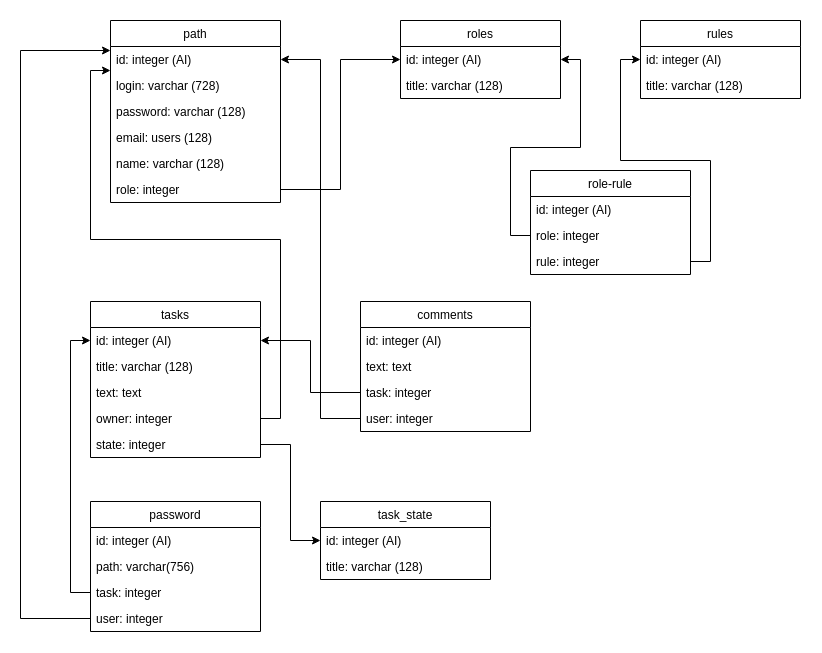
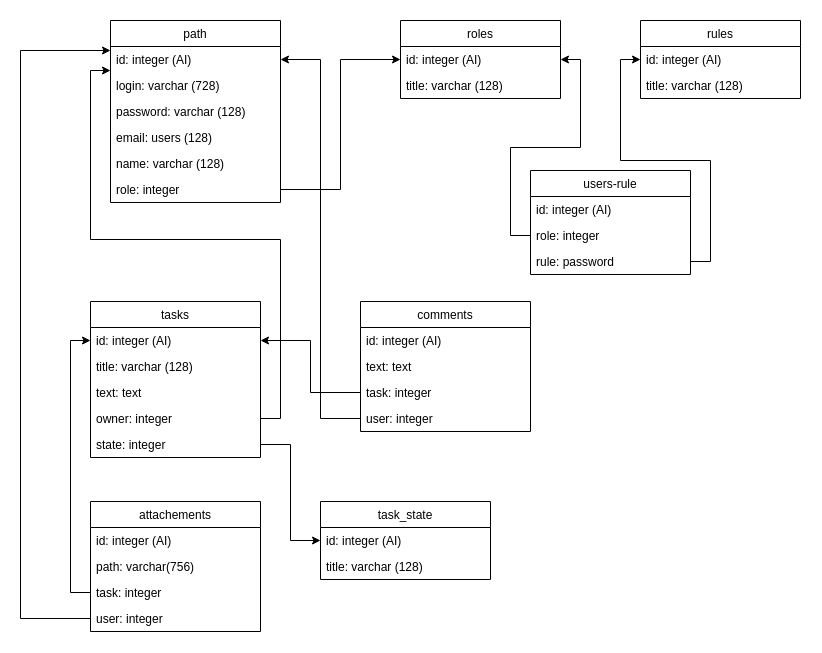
  <mxCell id="0" style=";html=1;" />
  <mxCell id="1" style=";html=1;" parent="0" />
  <mxCell id="2" value="path" style="swimlane;fontStyle=0;childLayout=stackLayout;horizontal=1;startSize=26;fillColor=none;horizontalStack=0;resizeParent=1;resizeParentMax=0;resizeLast=0;collapsible=1;marginBottom=0;" vertex="1" parent="1"><mxGeometry x="110" y="20" width="170" height="182" as="geometry"><mxRectangle x="150" y="160" width="60" height="26" as="alternateBounds" /></mxGeometry></mxCell>
  <mxCell id="3" value="id: integer (AI)" style="text;strokeColor=none;fillColor=none;align=left;verticalAlign=top;spacingLeft=4;spacingRight=4;overflow=hidden;rotatable=0;points=[[0,0.5],[1,0.5]];portConstraint=eastwest;" vertex="1" parent="2"><mxGeometry y="26" width="170" height="26" as="geometry" /></mxCell>
  <mxCell id="4" value="login: varchar (728)" style="text;strokeColor=none;fillColor=none;align=left;verticalAlign=top;spacingLeft=4;spacingRight=4;overflow=hidden;rotatable=0;points=[[0,0.5],[1,0.5]];portConstraint=eastwest;" vertex="1" parent="2"><mxGeometry y="52" width="170" height="26" as="geometry" /></mxCell>
  <mxCell id="5" value="password: varchar (128)" style="text;strokeColor=none;fillColor=none;align=left;verticalAlign=top;spacingLeft=4;spacingRight=4;overflow=hidden;rotatable=0;points=[[0,0.5],[1,0.5]];portConstraint=eastwest;" vertex="1" parent="2"><mxGeometry y="78" width="170" height="26" as="geometry" /></mxCell>
  <mxCell id="6" value="email: users (128)" style="text;strokeColor=none;fillColor=none;align=left;verticalAlign=top;spacingLeft=4;spacingRight=4;overflow=hidden;rotatable=0;points=[[0,0.5],[1,0.5]];portConstraint=eastwest;" vertex="1" parent="2"><mxGeometry y="104" width="170" height="26" as="geometry" /></mxCell>
  <mxCell id="7" value="name: varchar (128)" style="text;strokeColor=none;fillColor=none;align=left;verticalAlign=top;spacingLeft=4;spacingRight=4;overflow=hidden;rotatable=0;points=[[0,0.5],[1,0.5]];portConstraint=eastwest;" vertex="1" parent="2"><mxGeometry y="130" width="170" height="26" as="geometry" /></mxCell>
  <mxCell id="8" value="role: integer" style="text;strokeColor=none;fillColor=none;align=left;verticalAlign=top;spacingLeft=4;spacingRight=4;overflow=hidden;rotatable=0;points=[[0,0.5],[1,0.5]];portConstraint=eastwest;" vertex="1" parent="2"><mxGeometry y="156" width="170" height="26" as="geometry" /></mxCell>
  <mxCell id="9" style="edgeStyle=orthogonalEdgeStyle;rounded=0;orthogonalLoop=1;jettySize=auto;html=1;entryX=0;entryY=0.5;entryDx=0;entryDy=0;" edge="1" parent="1" source="8" target="18"><mxGeometry relative="1" as="geometry" /></mxCell>
  <mxCell id="10" value="comments" style="swimlane;fontStyle=0;childLayout=stackLayout;horizontal=1;startSize=26;fillColor=none;horizontalStack=0;resizeParent=1;resizeParentMax=0;resizeLast=0;collapsible=1;marginBottom=0;" vertex="1" parent="1"><mxGeometry x="360" y="301" width="170" height="130" as="geometry" /></mxCell>
  <mxCell id="11" value="id: integer (AI)" style="text;strokeColor=none;fillColor=none;align=left;verticalAlign=top;spacingLeft=4;spacingRight=4;overflow=hidden;rotatable=0;points=[[0,0.5],[1,0.5]];portConstraint=eastwest;" vertex="1" parent="10"><mxGeometry y="26" width="170" height="26" as="geometry" /></mxCell>
  <mxCell id="12" value="text: text" style="text;strokeColor=none;fillColor=none;align=left;verticalAlign=top;spacingLeft=4;spacingRight=4;overflow=hidden;rotatable=0;points=[[0,0.5],[1,0.5]];portConstraint=eastwest;" vertex="1" parent="10"><mxGeometry y="52" width="170" height="26" as="geometry" /></mxCell>
  <mxCell id="13" value="task: integer" style="text;strokeColor=none;fillColor=none;align=left;verticalAlign=top;spacingLeft=4;spacingRight=4;overflow=hidden;rotatable=0;points=[[0,0.5],[1,0.5]];portConstraint=eastwest;" vertex="1" parent="10"><mxGeometry y="78" width="170" height="26" as="geometry" /></mxCell>
  <mxCell id="14" value="user: integer" style="text;strokeColor=none;fillColor=none;align=left;verticalAlign=top;spacingLeft=4;spacingRight=4;overflow=hidden;rotatable=0;points=[[0,0.5],[1,0.5]];portConstraint=eastwest;" vertex="1" parent="10"><mxGeometry y="104" width="170" height="26" as="geometry" /></mxCell>
  <mxCell id="15" style="edgeStyle=orthogonalEdgeStyle;rounded=0;orthogonalLoop=1;jettySize=auto;html=1;entryX=1;entryY=0.5;entryDx=0;entryDy=0;" edge="1" parent="1" source="13" target="24"><mxGeometry relative="1" as="geometry" /></mxCell>
  <mxCell id="16" style="edgeStyle=orthogonalEdgeStyle;rounded=0;orthogonalLoop=1;jettySize=auto;html=1;" edge="1" parent="1" source="14" target="3"><mxGeometry relative="1" as="geometry"><mxPoint x="300" y="60" as="targetPoint" /></mxGeometry></mxCell>
  <mxCell id="17" value="roles" style="swimlane;fontStyle=0;childLayout=stackLayout;horizontal=1;startSize=26;fillColor=none;horizontalStack=0;resizeParent=1;resizeParentMax=0;resizeLast=0;collapsible=1;marginBottom=0;" vertex="1" parent="1"><mxGeometry x="400" y="20" width="160" height="78" as="geometry" /></mxCell>
  <mxCell id="18" value="id: integer (AI)" style="text;strokeColor=none;fillColor=none;align=left;verticalAlign=top;spacingLeft=4;spacingRight=4;overflow=hidden;rotatable=0;points=[[0,0.5],[1,0.5]];portConstraint=eastwest;" vertex="1" parent="17"><mxGeometry y="26" width="160" height="26" as="geometry" /></mxCell>
  <mxCell id="19" value="title: varchar (128)" style="text;strokeColor=none;fillColor=none;align=left;verticalAlign=top;spacingLeft=4;spacingRight=4;overflow=hidden;rotatable=0;points=[[0,0.5],[1,0.5]];portConstraint=eastwest;" vertex="1" parent="17"><mxGeometry y="52" width="160" height="26" as="geometry" /></mxCell>
  <mxCell id="20" value="rules" style="swimlane;fontStyle=0;childLayout=stackLayout;horizontal=1;startSize=26;fillColor=none;horizontalStack=0;resizeParent=1;resizeParentMax=0;resizeLast=0;collapsible=1;marginBottom=0;" vertex="1" parent="1"><mxGeometry x="640" y="20" width="160" height="78" as="geometry" /></mxCell>
  <mxCell id="21" value="id: integer (AI)" style="text;strokeColor=none;fillColor=none;align=left;verticalAlign=top;spacingLeft=4;spacingRight=4;overflow=hidden;rotatable=0;points=[[0,0.5],[1,0.5]];portConstraint=eastwest;" vertex="1" parent="20"><mxGeometry y="26" width="160" height="26" as="geometry" /></mxCell>
  <mxCell id="22" value="title: varchar (128)" style="text;strokeColor=none;fillColor=none;align=left;verticalAlign=top;spacingLeft=4;spacingRight=4;overflow=hidden;rotatable=0;points=[[0,0.5],[1,0.5]];portConstraint=eastwest;" vertex="1" parent="20"><mxGeometry y="52" width="160" height="26" as="geometry" /></mxCell>
  <mxCell id="23" value="tasks" style="swimlane;fontStyle=0;childLayout=stackLayout;horizontal=1;startSize=26;fillColor=none;horizontalStack=0;resizeParent=1;resizeParentMax=0;resizeLast=0;collapsible=1;marginBottom=0;" vertex="1" parent="1"><mxGeometry x="90" y="301" width="170" height="156" as="geometry" /></mxCell>
  <mxCell id="24" value="id: integer (AI)" style="text;strokeColor=none;fillColor=none;align=left;verticalAlign=top;spacingLeft=4;spacingRight=4;overflow=hidden;rotatable=0;points=[[0,0.5],[1,0.5]];portConstraint=eastwest;" vertex="1" parent="23"><mxGeometry y="26" width="170" height="26" as="geometry" /></mxCell>
  <mxCell id="25" value="title: varchar (128)" style="text;strokeColor=none;fillColor=none;align=left;verticalAlign=top;spacingLeft=4;spacingRight=4;overflow=hidden;rotatable=0;points=[[0,0.5],[1,0.5]];portConstraint=eastwest;" vertex="1" parent="23"><mxGeometry y="52" width="170" height="26" as="geometry" /></mxCell>
  <mxCell id="26" value="text: text" style="text;strokeColor=none;fillColor=none;align=left;verticalAlign=top;spacingLeft=4;spacingRight=4;overflow=hidden;rotatable=0;points=[[0,0.5],[1,0.5]];portConstraint=eastwest;" vertex="1" parent="23"><mxGeometry y="78" width="170" height="26" as="geometry" /></mxCell>
  <mxCell id="27" value="owner: integer" style="text;strokeColor=none;fillColor=none;align=left;verticalAlign=top;spacingLeft=4;spacingRight=4;overflow=hidden;rotatable=0;points=[[0,0.5],[1,0.5]];portConstraint=eastwest;" vertex="1" parent="23"><mxGeometry y="104" width="170" height="26" as="geometry" /></mxCell>
  <mxCell id="28" value="state: integer" style="text;strokeColor=none;fillColor=none;align=left;verticalAlign=top;spacingLeft=4;spacingRight=4;overflow=hidden;rotatable=0;points=[[0,0.5],[1,0.5]];portConstraint=eastwest;" vertex="1" parent="23"><mxGeometry y="130" width="170" height="26" as="geometry" /></mxCell>
  <mxCell id="29" style="edgeStyle=orthogonalEdgeStyle;rounded=0;orthogonalLoop=1;jettySize=auto;html=1;" edge="1" parent="1" source="27" target="3"><mxGeometry relative="1" as="geometry"><Array as="points"><mxPoint x="280" y="418" /><mxPoint x="280" y="239" /><mxPoint x="90" y="239" /><mxPoint x="90" y="70" /></Array></mxGeometry></mxCell>
  <mxCell id="30" style="edgeStyle=orthogonalEdgeStyle;rounded=0;orthogonalLoop=1;jettySize=auto;html=1;" edge="1" parent="1" source="34" target="18"><mxGeometry relative="1" as="geometry" /></mxCell>
  <mxCell id="31" style="edgeStyle=orthogonalEdgeStyle;rounded=0;orthogonalLoop=1;jettySize=auto;html=1;entryX=0;entryY=0.5;entryDx=0;entryDy=0;" edge="1" parent="1" source="35" target="21"><mxGeometry relative="1" as="geometry" /></mxCell>
- <mxCell id="32" value="role-rule" style="swimlane;fontStyle=0;childLayout=stackLayout;horizontal=1;startSize=26;fillColor=none;horizontalStack=0;resizeParent=1;resizeParentMax=0;resizeLast=0;collapsible=1;marginBottom=0;" vertex="1" parent="1"><mxGeometry x="530" y="170" width="160" height="104" as="geometry" /></mxCell>
+ <mxCell id="32" value="users-rule" style="swimlane;fontStyle=0;childLayout=stackLayout;horizontal=1;startSize=26;fillColor=none;horizontalStack=0;resizeParent=1;resizeParentMax=0;resizeLast=0;collapsible=1;marginBottom=0;" vertex="1" parent="1"><mxGeometry x="530" y="170" width="160" height="104" as="geometry" /></mxCell>
  <mxCell id="33" value="id: integer (AI)" style="text;strokeColor=none;fillColor=none;align=left;verticalAlign=top;spacingLeft=4;spacingRight=4;overflow=hidden;rotatable=0;points=[[0,0.5],[1,0.5]];portConstraint=eastwest;" vertex="1" parent="32"><mxGeometry y="26" width="160" height="26" as="geometry" /></mxCell>
  <mxCell id="34" value="role: integer" style="text;strokeColor=none;fillColor=none;align=left;verticalAlign=top;spacingLeft=4;spacingRight=4;overflow=hidden;rotatable=0;points=[[0,0.5],[1,0.5]];portConstraint=eastwest;" vertex="1" parent="32"><mxGeometry y="52" width="160" height="26" as="geometry" /></mxCell>
- <mxCell id="35" value="rule: integer" style="text;strokeColor=none;fillColor=none;align=left;verticalAlign=top;spacingLeft=4;spacingRight=4;overflow=hidden;rotatable=0;points=[[0,0.5],[1,0.5]];portConstraint=eastwest;" vertex="1" parent="32"><mxGeometry y="78" width="160" height="26" as="geometry" /></mxCell>
- <mxCell id="36" value="password" style="swimlane;fontStyle=0;childLayout=stackLayout;horizontal=1;startSize=26;fillColor=none;horizontalStack=0;resizeParent=1;resizeParentMax=0;resizeLast=0;collapsible=1;marginBottom=0;" vertex="1" parent="1"><mxGeometry x="90" y="501" width="170" height="130" as="geometry" /></mxCell>
+ <mxCell id="35" value="rule: password" style="text;strokeColor=none;fillColor=none;align=left;verticalAlign=top;spacingLeft=4;spacingRight=4;overflow=hidden;rotatable=0;points=[[0,0.5],[1,0.5]];portConstraint=eastwest;" vertex="1" parent="32"><mxGeometry y="78" width="160" height="26" as="geometry" /></mxCell>
+ <mxCell id="36" value="attachements" style="swimlane;fontStyle=0;childLayout=stackLayout;horizontal=1;startSize=26;fillColor=none;horizontalStack=0;resizeParent=1;resizeParentMax=0;resizeLast=0;collapsible=1;marginBottom=0;" vertex="1" parent="1"><mxGeometry x="90" y="501" width="170" height="130" as="geometry" /></mxCell>
  <mxCell id="37" value="id: integer (AI)" style="text;strokeColor=none;fillColor=none;align=left;verticalAlign=top;spacingLeft=4;spacingRight=4;overflow=hidden;rotatable=0;points=[[0,0.5],[1,0.5]];portConstraint=eastwest;" vertex="1" parent="36"><mxGeometry y="26" width="170" height="26" as="geometry" /></mxCell>
  <mxCell id="38" value="path: varchar(756)" style="text;strokeColor=none;fillColor=none;align=left;verticalAlign=top;spacingLeft=4;spacingRight=4;overflow=hidden;rotatable=0;points=[[0,0.5],[1,0.5]];portConstraint=eastwest;" vertex="1" parent="36"><mxGeometry y="52" width="170" height="26" as="geometry" /></mxCell>
  <mxCell id="39" value="task: integer" style="text;strokeColor=none;fillColor=none;align=left;verticalAlign=top;spacingLeft=4;spacingRight=4;overflow=hidden;rotatable=0;points=[[0,0.5],[1,0.5]];portConstraint=eastwest;" vertex="1" parent="36"><mxGeometry y="78" width="170" height="26" as="geometry" /></mxCell>
  <mxCell id="40" value="user: integer" style="text;strokeColor=none;fillColor=none;align=left;verticalAlign=top;spacingLeft=4;spacingRight=4;overflow=hidden;rotatable=0;points=[[0,0.5],[1,0.5]];portConstraint=eastwest;" vertex="1" parent="36"><mxGeometry y="104" width="170" height="26" as="geometry" /></mxCell>
  <mxCell id="41" style="edgeStyle=orthogonalEdgeStyle;rounded=0;orthogonalLoop=1;jettySize=auto;html=1;entryX=0;entryY=0.5;entryDx=0;entryDy=0;" edge="1" parent="1" source="39" target="24"><mxGeometry relative="1" as="geometry" /></mxCell>
  <mxCell id="42" style="edgeStyle=orthogonalEdgeStyle;rounded=0;orthogonalLoop=1;jettySize=auto;html=1;" edge="1" parent="1" source="40" target="3"><mxGeometry relative="1" as="geometry"><Array as="points"><mxPoint x="20" y="618" /><mxPoint x="20" y="50" /></Array></mxGeometry></mxCell>
  <mxCell id="43" value="task_state" style="swimlane;fontStyle=0;childLayout=stackLayout;horizontal=1;startSize=26;fillColor=none;horizontalStack=0;resizeParent=1;resizeParentMax=0;resizeLast=0;collapsible=1;marginBottom=0;" vertex="1" parent="1"><mxGeometry x="320" y="501" width="170" height="78" as="geometry" /></mxCell>
  <mxCell id="44" value="id: integer (AI)" style="text;strokeColor=none;fillColor=none;align=left;verticalAlign=top;spacingLeft=4;spacingRight=4;overflow=hidden;rotatable=0;points=[[0,0.5],[1,0.5]];portConstraint=eastwest;" vertex="1" parent="43"><mxGeometry y="26" width="170" height="26" as="geometry" /></mxCell>
  <mxCell id="45" value="title: varchar (128)" style="text;strokeColor=none;fillColor=none;align=left;verticalAlign=top;spacingLeft=4;spacingRight=4;overflow=hidden;rotatable=0;points=[[0,0.5],[1,0.5]];portConstraint=eastwest;" vertex="1" parent="43"><mxGeometry y="52" width="170" height="26" as="geometry" /></mxCell>
  <mxCell id="46" style="edgeStyle=orthogonalEdgeStyle;rounded=0;orthogonalLoop=1;jettySize=auto;html=1;entryX=0;entryY=0.5;entryDx=0;entryDy=0;" edge="1" parent="1" source="28" target="44"><mxGeometry relative="1" as="geometry" /></mxCell>
